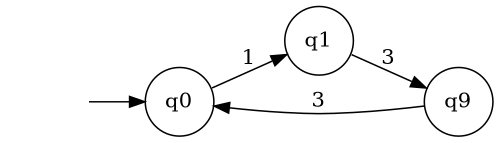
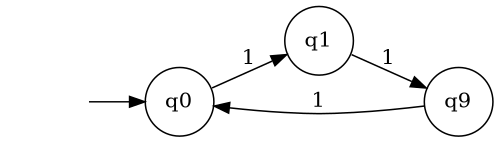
  digraph {
    rankdir=LR
    node [shape=circle]
    "" [shape=plaintext]
    n2 [label=q0]
    n3 [label=q1]
    n4 [label=q9]
    "" -> n2
    n2 -> n3 [label=1]
-   n3 -> n4 [label=3]
-   n4 -> n2 [label=3]
+   n3 -> n4 [label=1]
+   n4 -> n2 [label=1]
  }
